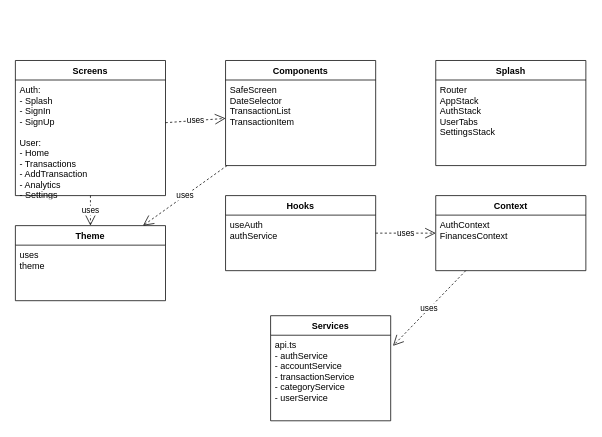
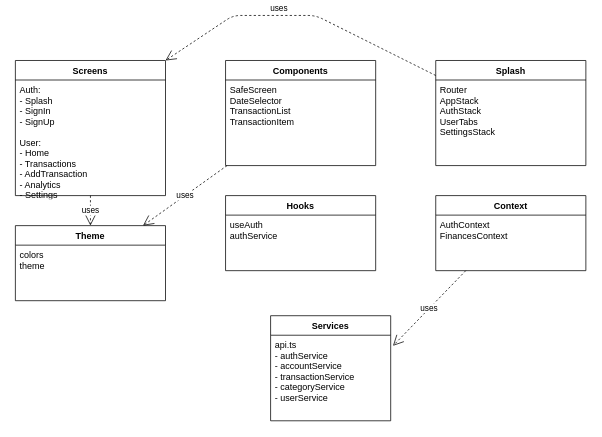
  <mxCell id="0" />
  <mxCell id="1" parent="0" />
  <mxCell id="2" value="Services" style="swimlane;fontStyle=1;align=center;verticalAlign=top;childLayout=stackLayout;horizontal=1;startSize=26;horizontalStack=0;resizeParent=1;resizeParentMax=0;resizeLast=0;collapsible=1;marginBottom=0;" parent="1" vertex="1"><mxGeometry x="360" y="420" width="160" height="140" as="geometry" /></mxCell>
  <mxCell id="3" value="api.ts&#10;- authService&#10;- accountService&#10;- transactionService&#10;- categoryService&#10;- userService" style="text;strokeColor=none;fillColor=none;align=left;verticalAlign=top;spacingLeft=4;spacingRight=4;overflow=hidden;rotatable=0;points=[[0,0.5],[1,0.5]];portConstraint=eastwest;" parent="2" vertex="1"><mxGeometry y="26" width="160" height="114" as="geometry" /></mxCell>
  <mxCell id="4" value="Screens" style="swimlane;fontStyle=1;align=center;verticalAlign=top;childLayout=stackLayout;horizontal=1;startSize=26;horizontalStack=0;resizeParent=1;resizeParentMax=0;resizeLast=0;collapsible=1;marginBottom=0;" parent="1" vertex="1"><mxGeometry x="20" y="80" width="200" height="180" as="geometry" /></mxCell>
  <mxCell id="5" value="Auth:&#10;- Splash&#10;- SignIn&#10;- SignUp&#10;&#10;User:&#10;- Home&#10;- Transactions&#10;- AddTransaction&#10;- Analytics&#10;- Settings" style="text;strokeColor=none;fillColor=none;align=left;verticalAlign=top;spacingLeft=4;spacingRight=4;overflow=hidden;rotatable=0;points=[[0,0.5],[1,0.5]];portConstraint=eastwest;" parent="4" vertex="1"><mxGeometry y="26" width="200" height="154" as="geometry" /></mxCell>
  <mxCell id="6" value="Components" style="swimlane;fontStyle=1;align=center;verticalAlign=top;childLayout=stackLayout;horizontal=1;startSize=26;horizontalStack=0;resizeParent=1;resizeParentMax=0;resizeLast=0;collapsible=1;marginBottom=0;" parent="1" vertex="1"><mxGeometry x="300" y="80" width="200" height="140" as="geometry" /></mxCell>
  <mxCell id="7" value="SafeScreen&#10;DateSelector&#10;TransactionList&#10;TransactionItem" style="text;strokeColor=none;fillColor=none;align=left;verticalAlign=top;spacingLeft=4;spacingRight=4;overflow=hidden;rotatable=0;points=[[0,0.5],[1,0.5]];portConstraint=eastwest;" parent="6" vertex="1"><mxGeometry y="26" width="200" height="114" as="geometry" /></mxCell>
  <mxCell id="8" value="Splash" style="swimlane;fontStyle=1;align=center;verticalAlign=top;childLayout=stackLayout;horizontal=1;startSize=26;horizontalStack=0;resizeParent=1;resizeParentMax=0;resizeLast=0;collapsible=1;marginBottom=0;" parent="1" vertex="1"><mxGeometry x="580" y="80" width="200" height="140" as="geometry" /></mxCell>
  <mxCell id="9" value="Router&#10;AppStack&#10;AuthStack&#10;UserTabs&#10;SettingsStack" style="text;strokeColor=none;fillColor=none;align=left;verticalAlign=top;spacingLeft=4;spacingRight=4;overflow=hidden;rotatable=0;points=[[0,0.5],[1,0.5]];portConstraint=eastwest;" parent="8" vertex="1"><mxGeometry y="26" width="200" height="114" as="geometry" /></mxCell>
  <mxCell id="10" value="Hooks" style="swimlane;fontStyle=1;align=center;verticalAlign=top;childLayout=stackLayout;horizontal=1;startSize=26;horizontalStack=0;resizeParent=1;resizeParentMax=0;resizeLast=0;collapsible=1;marginBottom=0;" parent="1" vertex="1"><mxGeometry x="300" y="260" width="200" height="100" as="geometry" /></mxCell>
  <mxCell id="11" value="useAuth&#10;authService" style="text;strokeColor=none;fillColor=none;align=left;verticalAlign=top;spacingLeft=4;spacingRight=4;overflow=hidden;rotatable=0;points=[[0,0.5],[1,0.5]];portConstraint=eastwest;" parent="10" vertex="1"><mxGeometry y="26" width="200" height="74" as="geometry" /></mxCell>
  <mxCell id="12" value="Context" style="swimlane;fontStyle=1;align=center;verticalAlign=top;childLayout=stackLayout;horizontal=1;startSize=26;horizontalStack=0;resizeParent=1;resizeParentMax=0;resizeLast=0;collapsible=1;marginBottom=0;" parent="1" vertex="1"><mxGeometry x="580" y="260" width="200" height="100" as="geometry" /></mxCell>
  <mxCell id="13" value="AuthContext&#10;FinancesContext" style="text;strokeColor=none;fillColor=none;align=left;verticalAlign=top;spacingLeft=4;spacingRight=4;overflow=hidden;rotatable=0;points=[[0,0.5],[1,0.5]];portConstraint=eastwest;" parent="12" vertex="1"><mxGeometry y="26" width="200" height="74" as="geometry" /></mxCell>
  <mxCell id="14" value="Theme" style="swimlane;fontStyle=1;align=center;verticalAlign=top;childLayout=stackLayout;horizontal=1;startSize=26;horizontalStack=0;resizeParent=1;resizeParentMax=0;resizeLast=0;collapsible=1;marginBottom=0;" parent="1" vertex="1"><mxGeometry x="20" y="300" width="200" height="100" as="geometry" /></mxCell>
- <mxCell id="15" value="uses&#10;theme" style="text;strokeColor=none;fillColor=none;align=left;verticalAlign=top;spacingLeft=4;spacingRight=4;overflow=hidden;rotatable=0;points=[[0,0.5],[1,0.5]];portConstraint=eastwest;" parent="14" vertex="1"><mxGeometry y="26" width="200" height="74" as="geometry" /></mxCell>
- <mxCell id="16" value="uses" style="endArrow=open;endSize=12;dashed=1;html=1;" parent="1" source="4" target="6" edge="1"><mxGeometry relative="1" as="geometry" /></mxCell>
- <mxCell id="18" value="uses" style="endArrow=open;endSize=12;dashed=1;html=1;" parent="1" source="10" target="12" edge="1"><mxGeometry relative="1" as="geometry" /></mxCell>
+ <mxCell id="15" value="colors&#10;theme" style="text;strokeColor=none;fillColor=none;align=left;verticalAlign=top;spacingLeft=4;spacingRight=4;overflow=hidden;rotatable=0;points=[[0,0.5],[1,0.5]];portConstraint=eastwest;" parent="14" vertex="1"><mxGeometry y="26" width="200" height="74" as="geometry" /></mxCell>
+ <mxCell id="17" value="uses" style="endArrow=open;endSize=12;dashed=1;html=1;entryX=1;entryY=0;entryDx=0;entryDy=0;" parent="1" source="8" target="4" edge="1"><mxGeometry x="0.153" y="-10" relative="1" as="geometry"><Array as="points"><mxPoint x="420" y="20" /><mxPoint x="310" y="20" /></Array><mxPoint x="1" as="offset" /></mxGeometry></mxCell>
  <mxCell id="19" value="uses" style="endArrow=open;endSize=12;dashed=1;html=1;" parent="1" source="6" target="14" edge="1"><mxGeometry relative="1" as="geometry" /></mxCell>
  <mxCell id="20" value="uses" style="endArrow=open;endSize=12;dashed=1;html=1;" parent="1" source="4" target="14" edge="1"><mxGeometry relative="1" as="geometry" /></mxCell>
  <mxCell id="21" value="uses" style="endArrow=open;endSize=12;dashed=1;html=1;entryX=1.019;entryY=0.124;entryDx=0;entryDy=0;entryPerimeter=0;" parent="1" target="3" edge="1"><mxGeometry relative="1" as="geometry"><mxPoint x="620" y="360" as="sourcePoint" /><mxPoint x="500" y="440" as="targetPoint" /></mxGeometry></mxCell>
